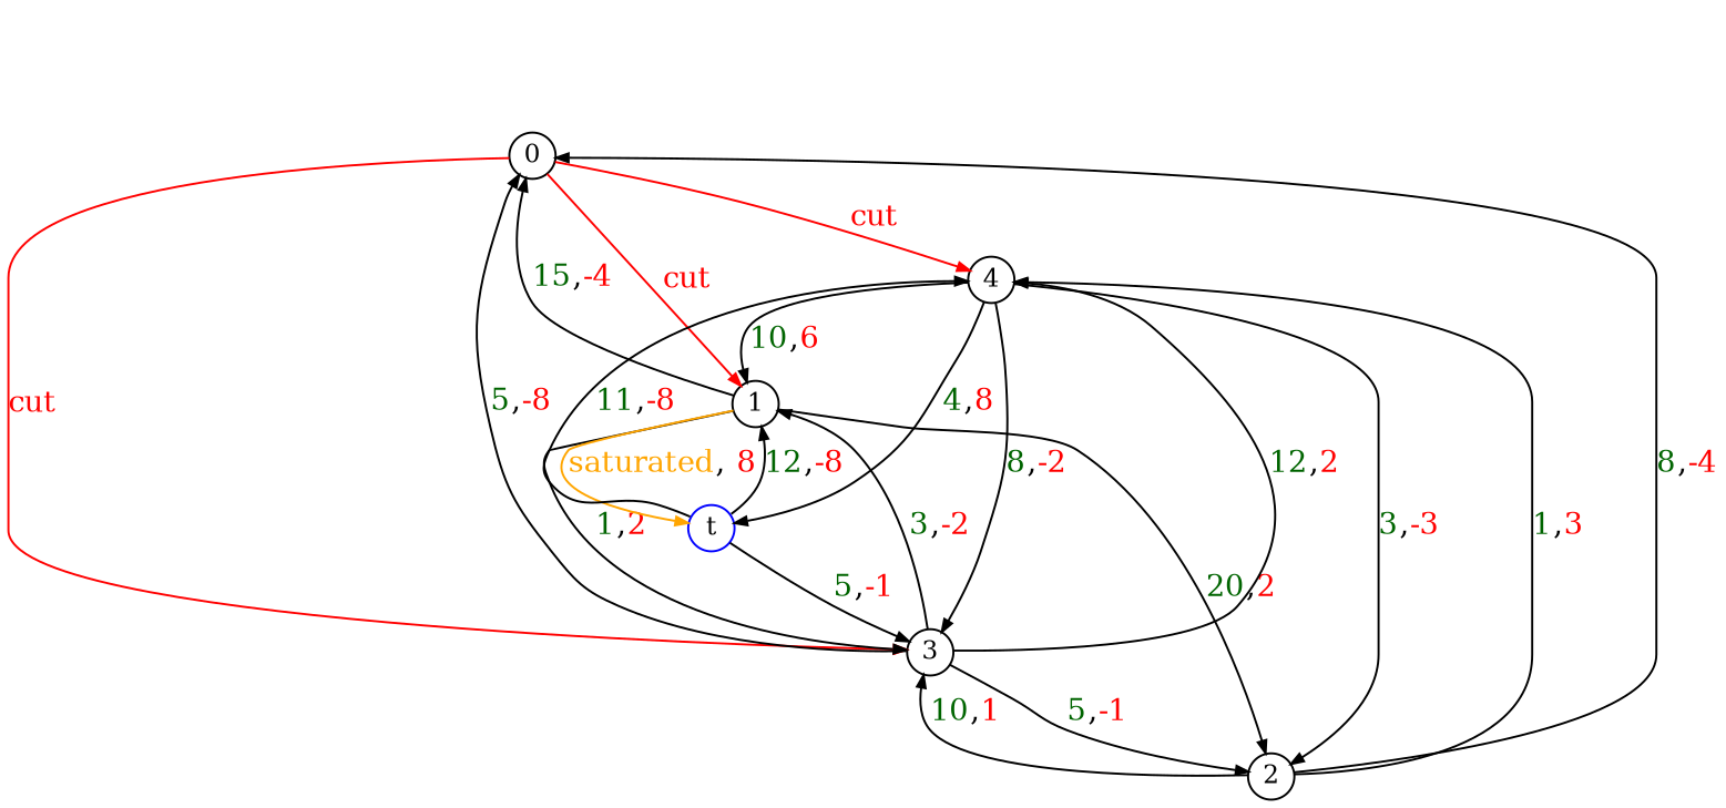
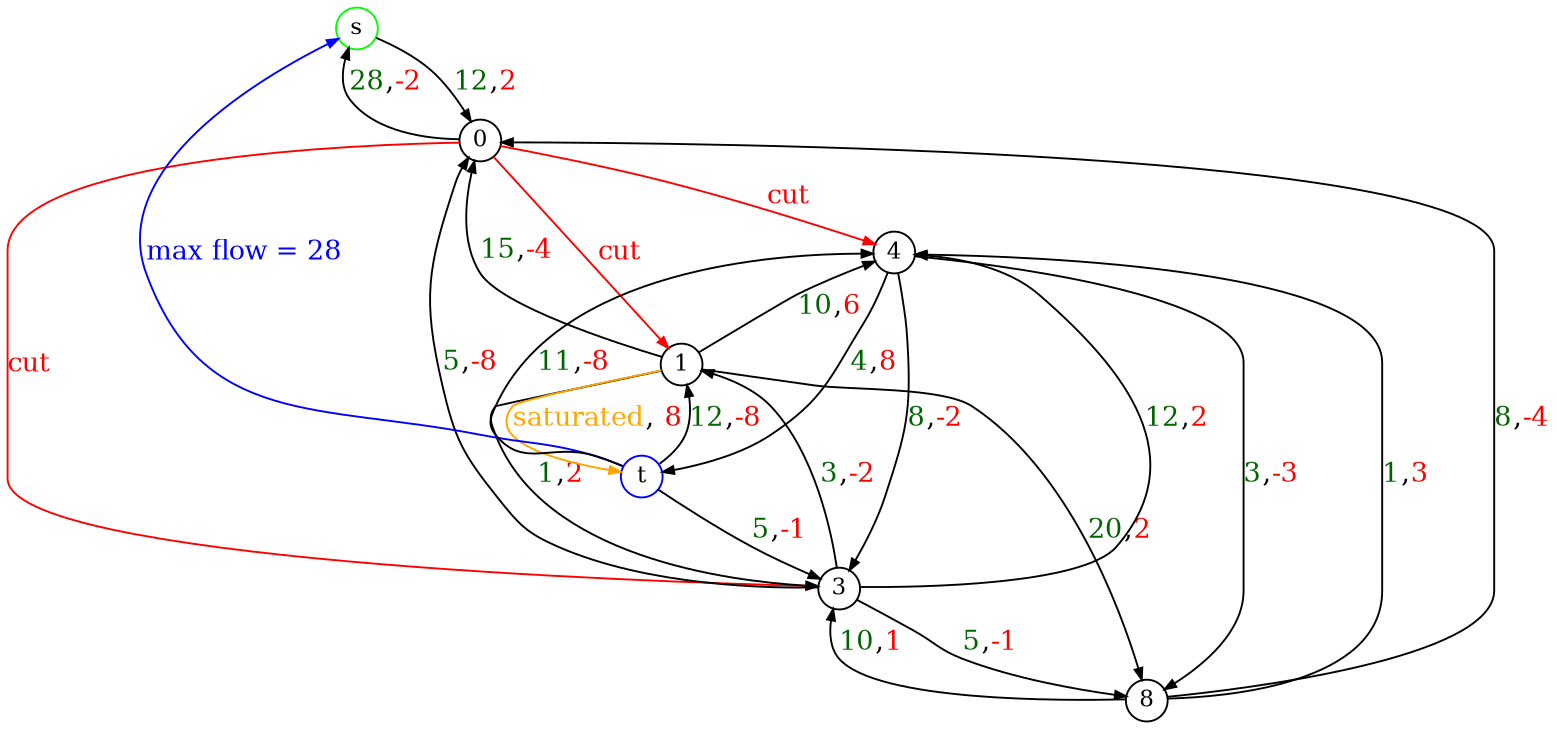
  digraph {
    fontsize=12
    nodesep=0.3
    ranksep=0.3
    node [fixedsize=true fontsize=12 shape=circle]
    edge [arrowsize=0.6]
+   n1 [color=green height=.3 label=s width=.3]
    n2 [height=.3 label=0 width=.3]
    n3 [height=.3 label=1 width=.3]
    n4 [height=.3 label=3 width=.3]
    n5 [height=.3 label=4 width=.3]
-   n6 [height=.3 label=2 width=.3]
+   n6 [height=.3 label=8 width=.3]
    n7 [color=blue height=.3 label=t width=.3]
+   n1 -> n2 [label=<<font color="darkgreen">12</font>,<font color="red">2</font>>]
+   n2 -> n1 [label=<<font color="darkgreen">28</font>,<font color="red">-2</font>>]
    n2 -> n3 [color=red label=<<font color="red">cut</font>>]
    n2 -> n4 [color=red label=<<font color="red">cut</font>>]
    n2 -> n5 [color=red label=<<font color="red">cut</font>>]
    n3 -> n2 [label=<<font color="darkgreen">15</font>,<font color="red">-4</font>>]
    n3 -> n4 [label=<<font color="darkgreen">1</font>,<font color="red">2</font>>]
-   n5 -> n3 [label=<<font color="darkgreen">10</font>,<font color="red">6</font>>]
+   n3 -> n5 [label=<<font color="darkgreen">10</font>,<font color="red">6</font>>]
    n3 -> n6 [label=<<font color="darkgreen">20</font>,<font color="red">2</font>>]
    n3 -> n7 [color=orange label=<<font color="orange">saturated</font>, <font color="red">8</font>>]
    n4 -> n2 [label=<<font color="darkgreen">5</font>,<font color="red">-8</font>>]
    n4 -> n3 [label=<<font color="darkgreen">3</font>,<font color="red">-2</font>>]
    n4 -> n5 [label=<<font color="darkgreen">12</font>,<font color="red">2</font>>]
    n4 -> n6 [label=<<font color="darkgreen">5</font>,<font color="red">-1</font>>]
    n5 -> n4 [label=<<font color="darkgreen">8</font>,<font color="red">-2</font>>]
    n5 -> n6 [label=<<font color="darkgreen">3</font>,<font color="red">-3</font>>]
    n5 -> n7 [label=<<font color="darkgreen">4</font>,<font color="red">8</font>>]
    n6 -> n2 [label=<<font color="darkgreen">8</font>,<font color="red">-4</font>>]
    n6 -> n4 [label=<<font color="darkgreen">10</font>,<font color="red">1</font>>]
    n6 -> n5 [label=<<font color="darkgreen">1</font>,<font color="red">3</font>>]
+   n7 -> n1 [color=blue label=<<font color="blue">max flow = 28</font>>]
    n7 -> n3 [label=<<font color="darkgreen">12</font>,<font color="red">-8</font>>]
    n7 -> n4 [label=<<font color="darkgreen">5</font>,<font color="red">-1</font>>]
    n7 -> n5 [label=<<font color="darkgreen">11</font>,<font color="red">-8</font>>]
  }
